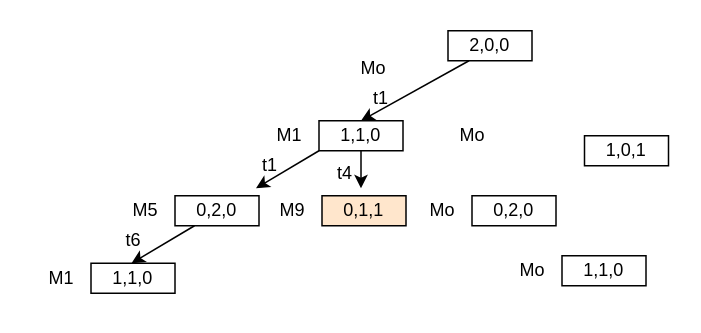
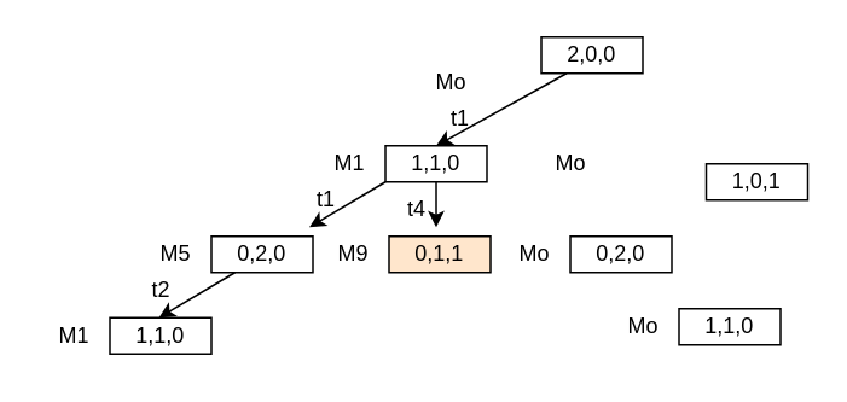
  <mxCell id="0" />
  <mxCell id="1" parent="0" />
  <mxCell id="2" value="2,0,0" style="rounded=0;whiteSpace=wrap;html=1;" vertex="1" parent="1"><mxGeometry x="298" y="20" width="56" height="20" as="geometry" /></mxCell>
  <mxCell id="3" value="Мо" style="text;html=1;align=center;verticalAlign=middle;resizable=0;points=[];autosize=1;strokeColor=none;fillColor=none;" vertex="1" parent="1"><mxGeometry x="228" y="30" width="40" height="30" as="geometry" /></mxCell>
  <mxCell id="4" style="edgeStyle=orthogonalEdgeStyle;rounded=0;orthogonalLoop=1;jettySize=auto;html=1;" edge="1" parent="1" source="5"><mxGeometry relative="1" as="geometry"><mxPoint x="240" y="125" as="targetPoint" /></mxGeometry></mxCell>
  <mxCell id="5" value="1,1,0" style="rounded=0;whiteSpace=wrap;html=1;" vertex="1" parent="1"><mxGeometry x="212" y="80" width="56" height="20" as="geometry" /></mxCell>
  <mxCell id="6" value="М1" style="text;html=1;align=center;verticalAlign=middle;resizable=0;points=[];autosize=1;strokeColor=none;fillColor=none;" vertex="1" parent="1"><mxGeometry x="172" y="75" width="40" height="30" as="geometry" /></mxCell>
  <mxCell id="7" value="1,0,1" style="rounded=0;whiteSpace=wrap;html=1;" vertex="1" parent="1"><mxGeometry x="389" y="90" width="56" height="20" as="geometry" /></mxCell>
  <mxCell id="8" value="Мо" style="text;html=1;align=center;verticalAlign=middle;resizable=0;points=[];autosize=1;strokeColor=none;fillColor=none;" vertex="1" parent="1"><mxGeometry x="294" y="75" width="40" height="30" as="geometry" /></mxCell>
  <mxCell id="9" value="0,2,0" style="rounded=0;whiteSpace=wrap;html=1;" vertex="1" parent="1"><mxGeometry x="116" y="130" width="56" height="20" as="geometry" /></mxCell>
  <mxCell id="10" value="М5" style="text;html=1;align=center;verticalAlign=middle;resizable=0;points=[];autosize=1;strokeColor=none;fillColor=none;" vertex="1" parent="1"><mxGeometry x="76" y="125" width="40" height="30" as="geometry" /></mxCell>
  <mxCell id="11" value="0,1,1" style="rounded=0;whiteSpace=wrap;html=1;fillColor=#ffe6cc;" vertex="1" parent="1"><mxGeometry x="214" y="130" width="56" height="20" as="geometry" /></mxCell>
  <mxCell id="12" value="М9" style="text;html=1;align=center;verticalAlign=middle;resizable=0;points=[];autosize=1;strokeColor=none;fillColor=none;" vertex="1" parent="1"><mxGeometry x="174" y="125" width="40" height="30" as="geometry" /></mxCell>
  <mxCell id="13" value="0,2,0" style="rounded=0;whiteSpace=wrap;html=1;" vertex="1" parent="1"><mxGeometry x="314" y="130" width="56" height="20" as="geometry" /></mxCell>
  <mxCell id="14" value="Мо" style="text;html=1;align=center;verticalAlign=middle;resizable=0;points=[];autosize=1;strokeColor=none;fillColor=none;" vertex="1" parent="1"><mxGeometry x="274" y="125" width="40" height="30" as="geometry" /></mxCell>
  <mxCell id="15" value="1,1,0" style="rounded=0;whiteSpace=wrap;html=1;" vertex="1" parent="1"><mxGeometry x="374" y="170" width="56" height="20" as="geometry" /></mxCell>
  <mxCell id="16" value="Мо" style="text;html=1;align=center;verticalAlign=middle;resizable=0;points=[];autosize=1;strokeColor=none;fillColor=none;" vertex="1" parent="1"><mxGeometry x="334" y="165" width="40" height="30" as="geometry" /></mxCell>
  <mxCell id="17" value="" style="endArrow=classic;html=1;rounded=0;exitX=0.25;exitY=1;exitDx=0;exitDy=0;entryX=0.5;entryY=0;entryDx=0;entryDy=0;" edge="1" parent="1" source="2" target="5"><mxGeometry width="50" height="50" relative="1" as="geometry"><mxPoint x="294" y="265" as="sourcePoint" /><mxPoint x="344" y="215" as="targetPoint" /></mxGeometry></mxCell>
  <mxCell id="18" value="t1" style="text;html=1;align=center;verticalAlign=middle;resizable=0;points=[];autosize=1;strokeColor=none;fillColor=none;" vertex="1" parent="1"><mxGeometry x="238" y="50" width="30" height="30" as="geometry" /></mxCell>
  <mxCell id="19" value="t1" style="text;html=1;align=center;verticalAlign=middle;resizable=0;points=[];autosize=1;strokeColor=none;fillColor=none;" vertex="1" parent="1"><mxGeometry x="164" y="95" width="30" height="30" as="geometry" /></mxCell>
  <mxCell id="20" value="" style="endArrow=classic;html=1;rounded=0;exitX=0.25;exitY=1;exitDx=0;exitDy=0;entryX=0.5;entryY=0;entryDx=0;entryDy=0;" edge="1" parent="1"><mxGeometry width="50" height="50" relative="1" as="geometry"><mxPoint x="212" y="100" as="sourcePoint" /><mxPoint x="170" y="125" as="targetPoint" /></mxGeometry></mxCell>
  <mxCell id="21" value="1,1,0" style="rounded=0;whiteSpace=wrap;html=1;" vertex="1" parent="1"><mxGeometry x="60" y="175" width="56" height="20" as="geometry" /></mxCell>
  <mxCell id="22" value="М1" style="text;html=1;align=center;verticalAlign=middle;resizable=0;points=[];autosize=1;strokeColor=none;fillColor=none;" vertex="1" parent="1"><mxGeometry x="20" y="170" width="40" height="30" as="geometry" /></mxCell>
  <mxCell id="23" value="t4" style="text;html=1;align=center;verticalAlign=middle;resizable=0;points=[];autosize=1;strokeColor=none;fillColor=none;" vertex="1" parent="1"><mxGeometry x="214" y="100" width="30" height="30" as="geometry" /></mxCell>
  <mxCell id="24" value="" style="endArrow=classic;html=1;rounded=0;exitX=0.25;exitY=1;exitDx=0;exitDy=0;entryX=0.5;entryY=0;entryDx=0;entryDy=0;" edge="1" parent="1"><mxGeometry width="50" height="50" relative="1" as="geometry"><mxPoint x="129" y="150" as="sourcePoint" /><mxPoint x="87" y="175" as="targetPoint" /></mxGeometry></mxCell>
- <mxCell id="25" value="t6" style="text;html=1;align=center;verticalAlign=middle;resizable=0;points=[];autosize=1;strokeColor=none;fillColor=none;" vertex="1" parent="1"><mxGeometry x="73" y="145" width="30" height="30" as="geometry" /></mxCell>
+ <mxCell id="25" value="t2" style="text;html=1;align=center;verticalAlign=middle;resizable=0;points=[];autosize=1;strokeColor=none;fillColor=none;" vertex="1" parent="1"><mxGeometry x="73" y="145" width="30" height="30" as="geometry" /></mxCell>
